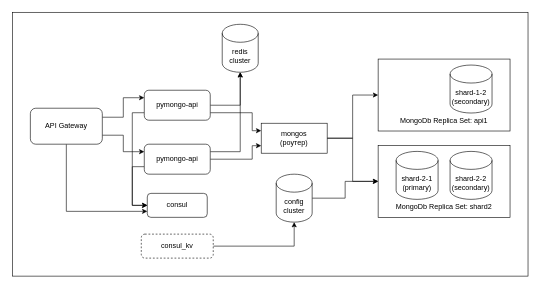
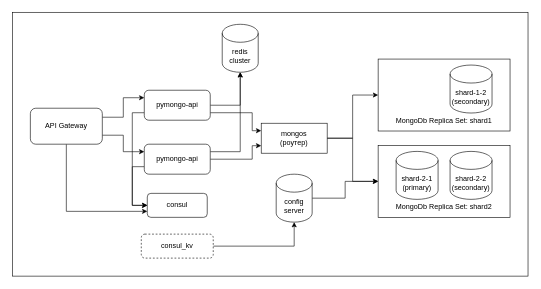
  <mxCell id="0" />
  <mxCell id="1" parent="0" />
  <mxCell id="2" value="" style="edgeStyle=orthogonalEdgeStyle;rounded=0;orthogonalLoop=1;jettySize=auto;html=1;" edge="1" parent="1" source="5" target="17"><mxGeometry relative="1" as="geometry" /></mxCell>
  <mxCell id="3" style="edgeStyle=orthogonalEdgeStyle;rounded=0;orthogonalLoop=1;jettySize=auto;html=1;exitX=1;exitY=0.75;exitDx=0;exitDy=0;entryX=0;entryY=0.25;entryDx=0;entryDy=0;" edge="1" parent="1" source="5" target="8"><mxGeometry relative="1" as="geometry"><Array as="points"><mxPoint x="420" y="188" /><mxPoint x="420" y="218" /></Array></mxGeometry></mxCell>
  <mxCell id="4" style="edgeStyle=orthogonalEdgeStyle;rounded=0;orthogonalLoop=1;jettySize=auto;html=1;exitX=0;exitY=0.75;exitDx=0;exitDy=0;entryX=0;entryY=0.5;entryDx=0;entryDy=0;" edge="1" parent="1" source="5" target="22"><mxGeometry relative="1" as="geometry" /></mxCell>
  <mxCell id="5" value="pymongo-api" style="rounded=1;whiteSpace=wrap;html=1;" parent="1" vertex="1"><mxGeometry x="240" y="150" width="110" height="50" as="geometry" /></mxCell>
  <mxCell id="6" value="" style="edgeStyle=orthogonalEdgeStyle;rounded=0;orthogonalLoop=1;jettySize=auto;html=1;entryX=0;entryY=0.5;entryDx=0;entryDy=0;" parent="1" source="8" target="12" edge="1"><mxGeometry relative="1" as="geometry"><mxPoint x="570" y="170" as="targetPoint" /></mxGeometry></mxCell>
  <mxCell id="7" style="edgeStyle=orthogonalEdgeStyle;rounded=0;orthogonalLoop=1;jettySize=auto;html=1;exitX=1;exitY=0.5;exitDx=0;exitDy=0;entryX=0;entryY=0.5;entryDx=0;entryDy=0;" parent="1" source="8" target="14" edge="1"><mxGeometry relative="1" as="geometry" /></mxCell>
  <mxCell id="8" value="mongos&lt;br&gt;(роутер)" style="rounded=0;whiteSpace=wrap;html=1;" parent="1" vertex="1"><mxGeometry x="435" y="205" width="110" height="50" as="geometry" /></mxCell>
  <mxCell id="9" value="" style="edgeStyle=orthogonalEdgeStyle;rounded=0;orthogonalLoop=1;jettySize=auto;html=1;" parent="1" source="10" target="14" edge="1"><mxGeometry relative="1" as="geometry" /></mxCell>
- <mxCell id="10" value="config&lt;br&gt;cluster" style="shape=cylinder3;whiteSpace=wrap;html=1;boundedLbl=1;backgroundOutline=1;size=15;" parent="1" vertex="1"><mxGeometry x="460" y="290" width="60" height="80" as="geometry" /></mxCell>
+ <mxCell id="10" value="config&lt;br&gt;server" style="shape=cylinder3;whiteSpace=wrap;html=1;boundedLbl=1;backgroundOutline=1;size=15;" parent="1" vertex="1"><mxGeometry x="460" y="290" width="60" height="80" as="geometry" /></mxCell>
  <mxCell id="11" value="" style="rounded=0;whiteSpace=wrap;html=1;fillColor=none;" parent="1" vertex="1"><mxGeometry x="20" y="20" width="860" height="440" as="geometry" /></mxCell>
- <mxCell id="12" value="&lt;div&gt;&lt;br&gt;&lt;/div&gt;&lt;div&gt;&lt;br&gt;&lt;/div&gt;&lt;div&gt;&lt;br&gt;&lt;/div&gt;&lt;div&gt;&lt;br&gt;&lt;/div&gt;&lt;div style=&quot;text-align: left;&quot;&gt;&lt;span style=&quot;background-color: transparent; color: light-dark(rgb(0, 0, 0), rgb(255, 255, 255));&quot;&gt;&lt;br&gt;&lt;/span&gt;&lt;/div&gt;&lt;div style=&quot;text-align: left;&quot;&gt;&lt;span style=&quot;background-color: transparent; color: light-dark(rgb(0, 0, 0), rgb(255, 255, 255));&quot;&gt;&lt;br&gt;&lt;/span&gt;&lt;/div&gt;&lt;div style=&quot;text-align: left;&quot;&gt;&lt;span style=&quot;background-color: transparent; color: light-dark(rgb(0, 0, 0), rgb(255, 255, 255));&quot;&gt;MongoDb Replica Set: api1&lt;/span&gt;&lt;/div&gt;" style="rounded=0;whiteSpace=wrap;html=1;fillColor=none;" parent="1" vertex="1"><mxGeometry x="630" y="98" width="220" height="120" as="geometry" /></mxCell>
+ <mxCell id="12" value="&lt;div&gt;&lt;br&gt;&lt;/div&gt;&lt;div&gt;&lt;br&gt;&lt;/div&gt;&lt;div&gt;&lt;br&gt;&lt;/div&gt;&lt;div&gt;&lt;br&gt;&lt;/div&gt;&lt;div style=&quot;text-align: left;&quot;&gt;&lt;span style=&quot;background-color: transparent; color: light-dark(rgb(0, 0, 0), rgb(255, 255, 255));&quot;&gt;&lt;br&gt;&lt;/span&gt;&lt;/div&gt;&lt;div style=&quot;text-align: left;&quot;&gt;&lt;span style=&quot;background-color: transparent; color: light-dark(rgb(0, 0, 0), rgb(255, 255, 255));&quot;&gt;&lt;br&gt;&lt;/span&gt;&lt;/div&gt;&lt;div style=&quot;text-align: left;&quot;&gt;&lt;span style=&quot;background-color: transparent; color: light-dark(rgb(0, 0, 0), rgb(255, 255, 255));&quot;&gt;MongoDb Replica Set: shard1&lt;/span&gt;&lt;/div&gt;" style="rounded=0;whiteSpace=wrap;html=1;fillColor=none;" parent="1" vertex="1"><mxGeometry x="630" y="98" width="220" height="120" as="geometry" /></mxCell>
  <mxCell id="13" value="shard-1-2&lt;br&gt;(secondary)" style="shape=cylinder3;whiteSpace=wrap;html=1;boundedLbl=1;backgroundOutline=1;size=15;" parent="1" vertex="1"><mxGeometry x="750" y="108" width="70" height="80" as="geometry" /></mxCell>
  <mxCell id="14" value="&lt;div&gt;&lt;br&gt;&lt;/div&gt;&lt;div&gt;&lt;br&gt;&lt;/div&gt;&lt;div&gt;&lt;br&gt;&lt;/div&gt;&lt;div&gt;&lt;br&gt;&lt;/div&gt;&lt;div style=&quot;text-align: left;&quot;&gt;&lt;span style=&quot;background-color: transparent; color: light-dark(rgb(0, 0, 0), rgb(255, 255, 255));&quot;&gt;&lt;br&gt;&lt;/span&gt;&lt;/div&gt;&lt;div style=&quot;text-align: left;&quot;&gt;&lt;span style=&quot;background-color: transparent; color: light-dark(rgb(0, 0, 0), rgb(255, 255, 255));&quot;&gt;&lt;br&gt;&lt;/span&gt;&lt;/div&gt;&lt;div style=&quot;text-align: left;&quot;&gt;&lt;span style=&quot;background-color: transparent; color: light-dark(rgb(0, 0, 0), rgb(255, 255, 255));&quot;&gt;MongoDb Replica Set: shard2&lt;/span&gt;&lt;/div&gt;" style="rounded=0;whiteSpace=wrap;html=1;fillColor=none;" parent="1" vertex="1"><mxGeometry x="630" y="242" width="220" height="120" as="geometry" /></mxCell>
  <mxCell id="15" value="shard-2-1&lt;br&gt;(primary)" style="shape=cylinder3;whiteSpace=wrap;html=1;boundedLbl=1;backgroundOutline=1;size=15;" parent="1" vertex="1"><mxGeometry x="660" y="252" width="70" height="80" as="geometry" /></mxCell>
  <mxCell id="16" value="shard-2-2&lt;br&gt;(secondary)" style="shape=cylinder3;whiteSpace=wrap;html=1;boundedLbl=1;backgroundOutline=1;size=15;" parent="1" vertex="1"><mxGeometry x="750" y="252" width="70" height="80" as="geometry" /></mxCell>
  <mxCell id="17" value="redis&lt;div&gt;cluster&lt;/div&gt;" style="shape=cylinder3;whiteSpace=wrap;html=1;boundedLbl=1;backgroundOutline=1;size=15;" parent="1" vertex="1"><mxGeometry x="370" y="40" width="60" height="80" as="geometry" /></mxCell>
  <mxCell id="18" value="" style="edgeStyle=orthogonalEdgeStyle;rounded=0;orthogonalLoop=1;jettySize=auto;html=1;entryX=0;entryY=0.75;entryDx=0;entryDy=0;" edge="1" parent="1" source="21" target="8"><mxGeometry relative="1" as="geometry"><Array as="points"><mxPoint x="420" y="265" /><mxPoint x="420" y="243" /></Array></mxGeometry></mxCell>
  <mxCell id="19" style="edgeStyle=orthogonalEdgeStyle;rounded=0;orthogonalLoop=1;jettySize=auto;html=1;exitX=0;exitY=0.75;exitDx=0;exitDy=0;entryX=0;entryY=0.5;entryDx=0;entryDy=0;" edge="1" parent="1" source="21" target="22"><mxGeometry relative="1" as="geometry" /></mxCell>
  <mxCell id="20" style="edgeStyle=orthogonalEdgeStyle;rounded=0;orthogonalLoop=1;jettySize=auto;html=1;exitX=1;exitY=0.25;exitDx=0;exitDy=0;entryX=0.5;entryY=1;entryDx=0;entryDy=0;entryPerimeter=0;" edge="1" parent="1" source="21" target="17"><mxGeometry relative="1" as="geometry"><mxPoint x="380" y="220" as="targetPoint" /></mxGeometry></mxCell>
  <mxCell id="21" value="pymongo-api" style="rounded=1;whiteSpace=wrap;html=1;" vertex="1" parent="1"><mxGeometry x="240" y="240" width="110" height="50" as="geometry" /></mxCell>
  <mxCell id="22" value="consul" style="rounded=1;whiteSpace=wrap;html=1;" vertex="1" parent="1"><mxGeometry x="245" y="322" width="100" height="40" as="geometry" /></mxCell>
  <mxCell id="23" value="" style="edgeStyle=orthogonalEdgeStyle;rounded=0;orthogonalLoop=1;jettySize=auto;html=1;" edge="1" parent="1" source="24" target="10"><mxGeometry relative="1" as="geometry" /></mxCell>
  <mxCell id="24" value="consul_kv" style="rounded=1;whiteSpace=wrap;html=1;dashed=1;" vertex="1" parent="1"><mxGeometry x="235" y="390" width="120" height="40" as="geometry" /></mxCell>
  <mxCell id="25" style="edgeStyle=orthogonalEdgeStyle;rounded=0;orthogonalLoop=1;jettySize=auto;html=1;exitX=1;exitY=0.25;exitDx=0;exitDy=0;entryX=0;entryY=0.25;entryDx=0;entryDy=0;" edge="1" parent="1" source="28" target="5"><mxGeometry relative="1" as="geometry" /></mxCell>
  <mxCell id="26" style="edgeStyle=orthogonalEdgeStyle;rounded=0;orthogonalLoop=1;jettySize=auto;html=1;exitX=1;exitY=0.75;exitDx=0;exitDy=0;entryX=0;entryY=0.25;entryDx=0;entryDy=0;" edge="1" parent="1" source="28" target="21"><mxGeometry relative="1" as="geometry" /></mxCell>
  <mxCell id="27" style="edgeStyle=orthogonalEdgeStyle;rounded=0;orthogonalLoop=1;jettySize=auto;html=1;exitX=0.5;exitY=1;exitDx=0;exitDy=0;entryX=0;entryY=0.75;entryDx=0;entryDy=0;" edge="1" parent="1" source="28" target="22"><mxGeometry relative="1" as="geometry" /></mxCell>
  <mxCell id="28" value="API Gateway" style="rounded=1;whiteSpace=wrap;html=1;" vertex="1" parent="1"><mxGeometry x="50" y="180" width="120" height="60" as="geometry" /></mxCell>
